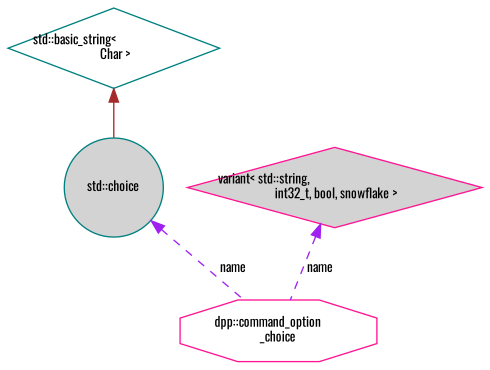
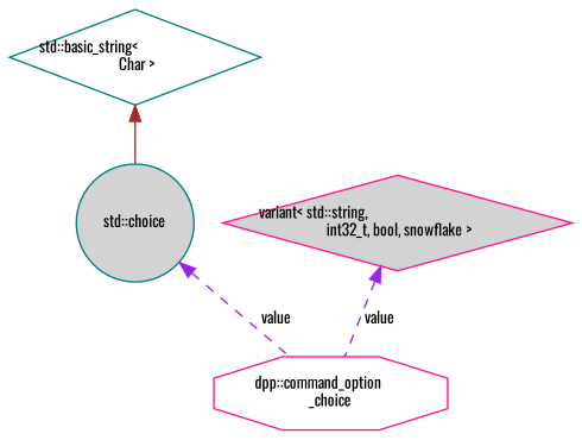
  digraph {
    fontname=Oswald
    node [color=deeppink fillcolor=white fontname=Oswald fontsize=10 shape=diamond style=filled]
    edge [color=purple dir=back fontname=Oswald fontsize=10 labelfontname=Helvetica labelfontsize=10 style=dashed]
    n1 [fontcolor=black height=0.2 label="dpp::command_option\l_choice" shape=octagon width=0.4]
    n2 [color=teal fillcolor=lightgrey height=0.2 label="std::choice" shape=circle width=0.4]
    n3 [color=teal height=0.2 label="std::basic_string\<\l Char \>" width=0.4]
    n4 [fillcolor=lightgrey height=0.2 label="variant\< std::string,\l int32_t, bool, snowflake \>" width=0.4]
-   n2 -> n1 [label=" name"]
+   n2 -> n1 [label=" value"]
    n3 -> n2 [color=brown style=solid]
-   n4 -> n1 [label=" name"]
+   n4 -> n1 [label=" value"]
  }
